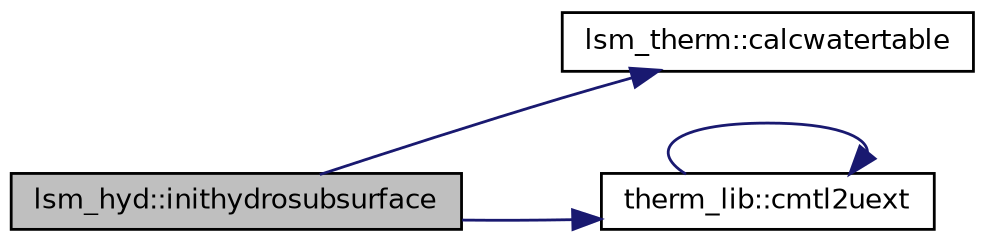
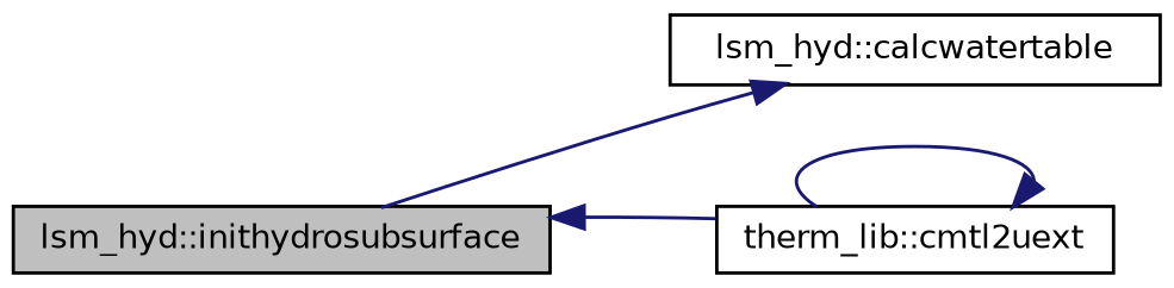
  digraph {
    rankdir=LR
    node [color=black fillcolor=white fontname=Helvetica fontsize=10 shape=record style=filled]
    edge [color=midnightblue fontname=Helvetica fontsize=10 labelfontname=Helvetica labelfontsize=10 style=solid]
    n1 [fillcolor=grey75 fontcolor=black height=0.2 label="lsm_hyd::inithydrosubsurface" width=0.4]
-   n2 [height=0.2 label="lsm_therm::calcwatertable" width=0.4]
+   n2 [height=0.2 label="lsm_hyd::calcwatertable" width=0.4]
    n3 [height=0.2 label="therm_lib::cmtl2uext" width=0.4]
    n1 -> n2
-   n1 -> n3
+   n3 -> n1
    n3 -> n3
  }
